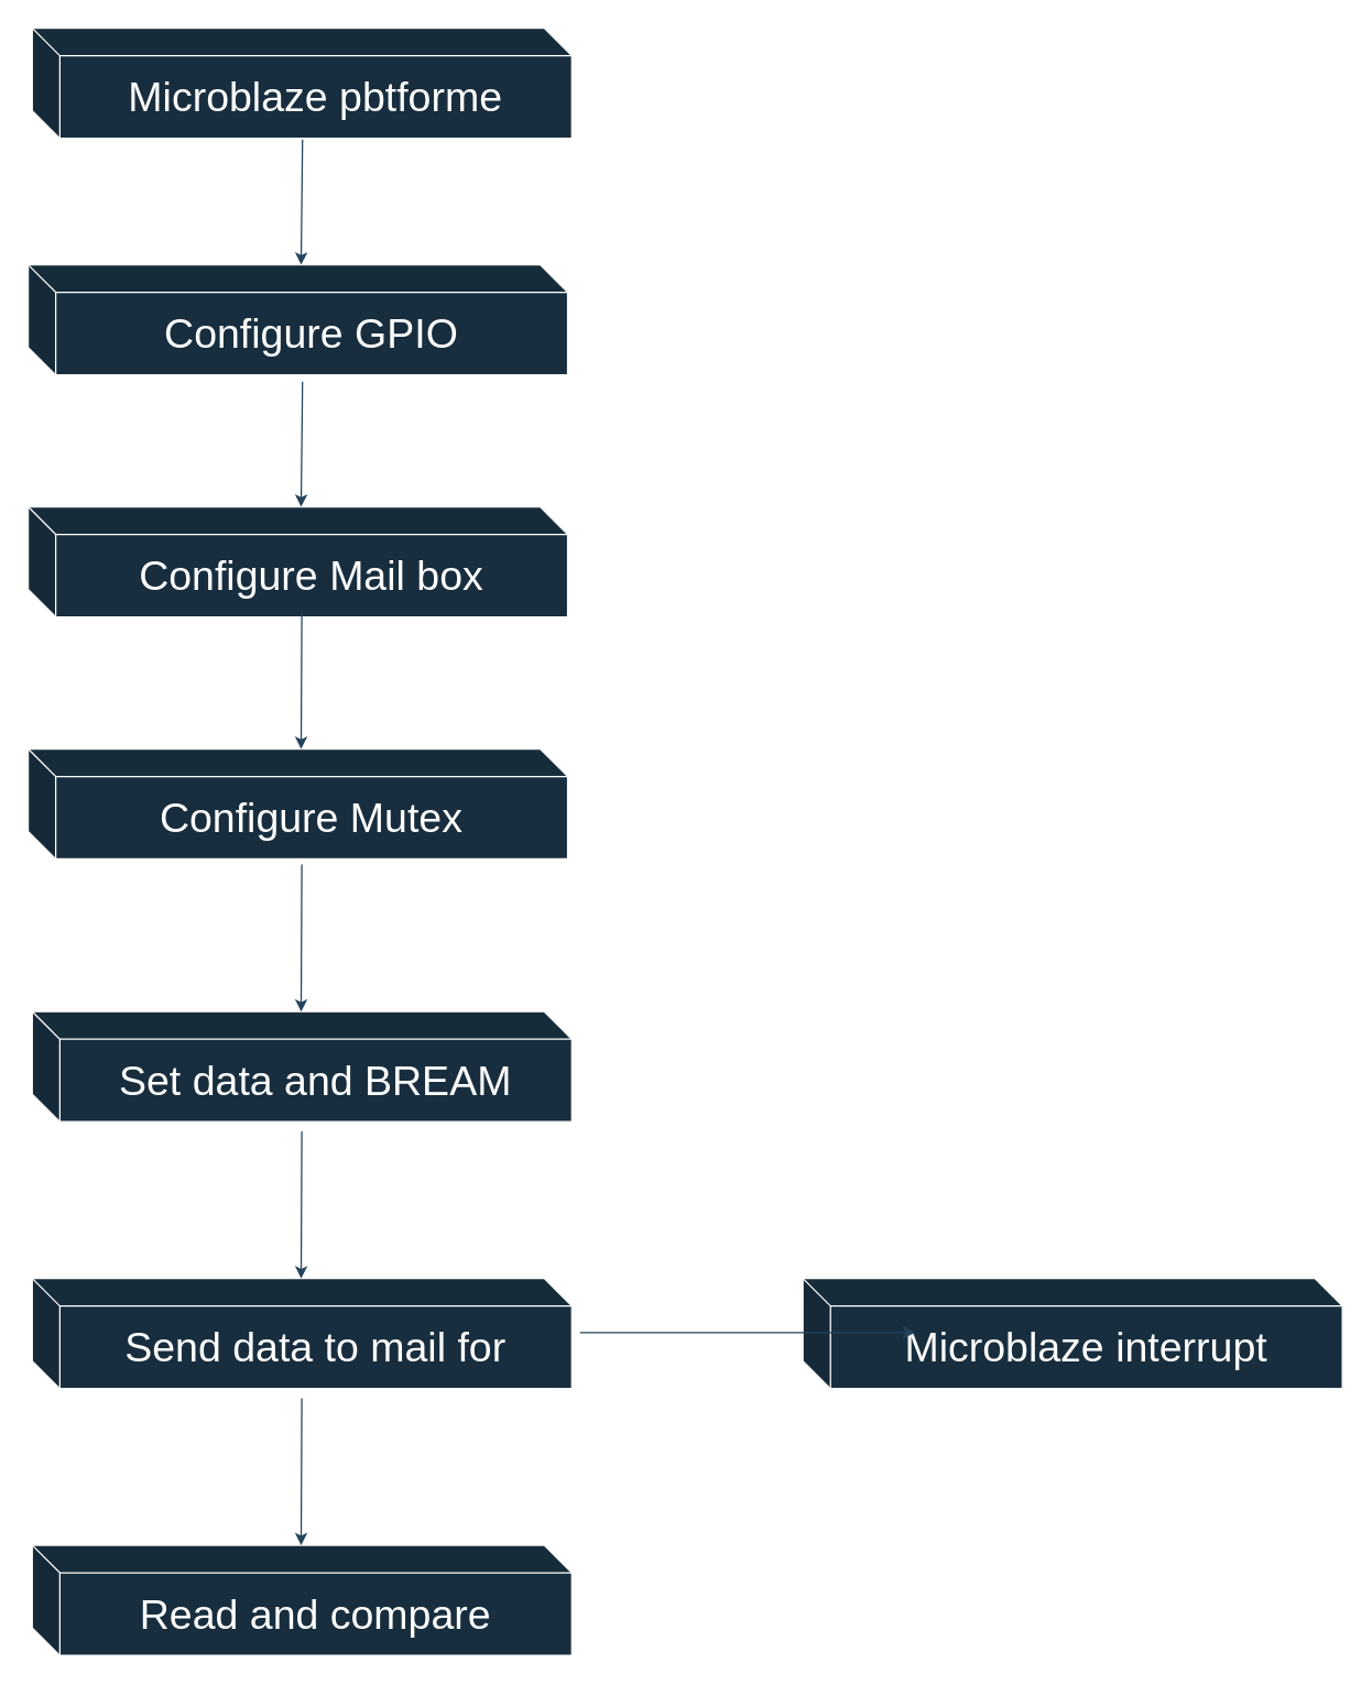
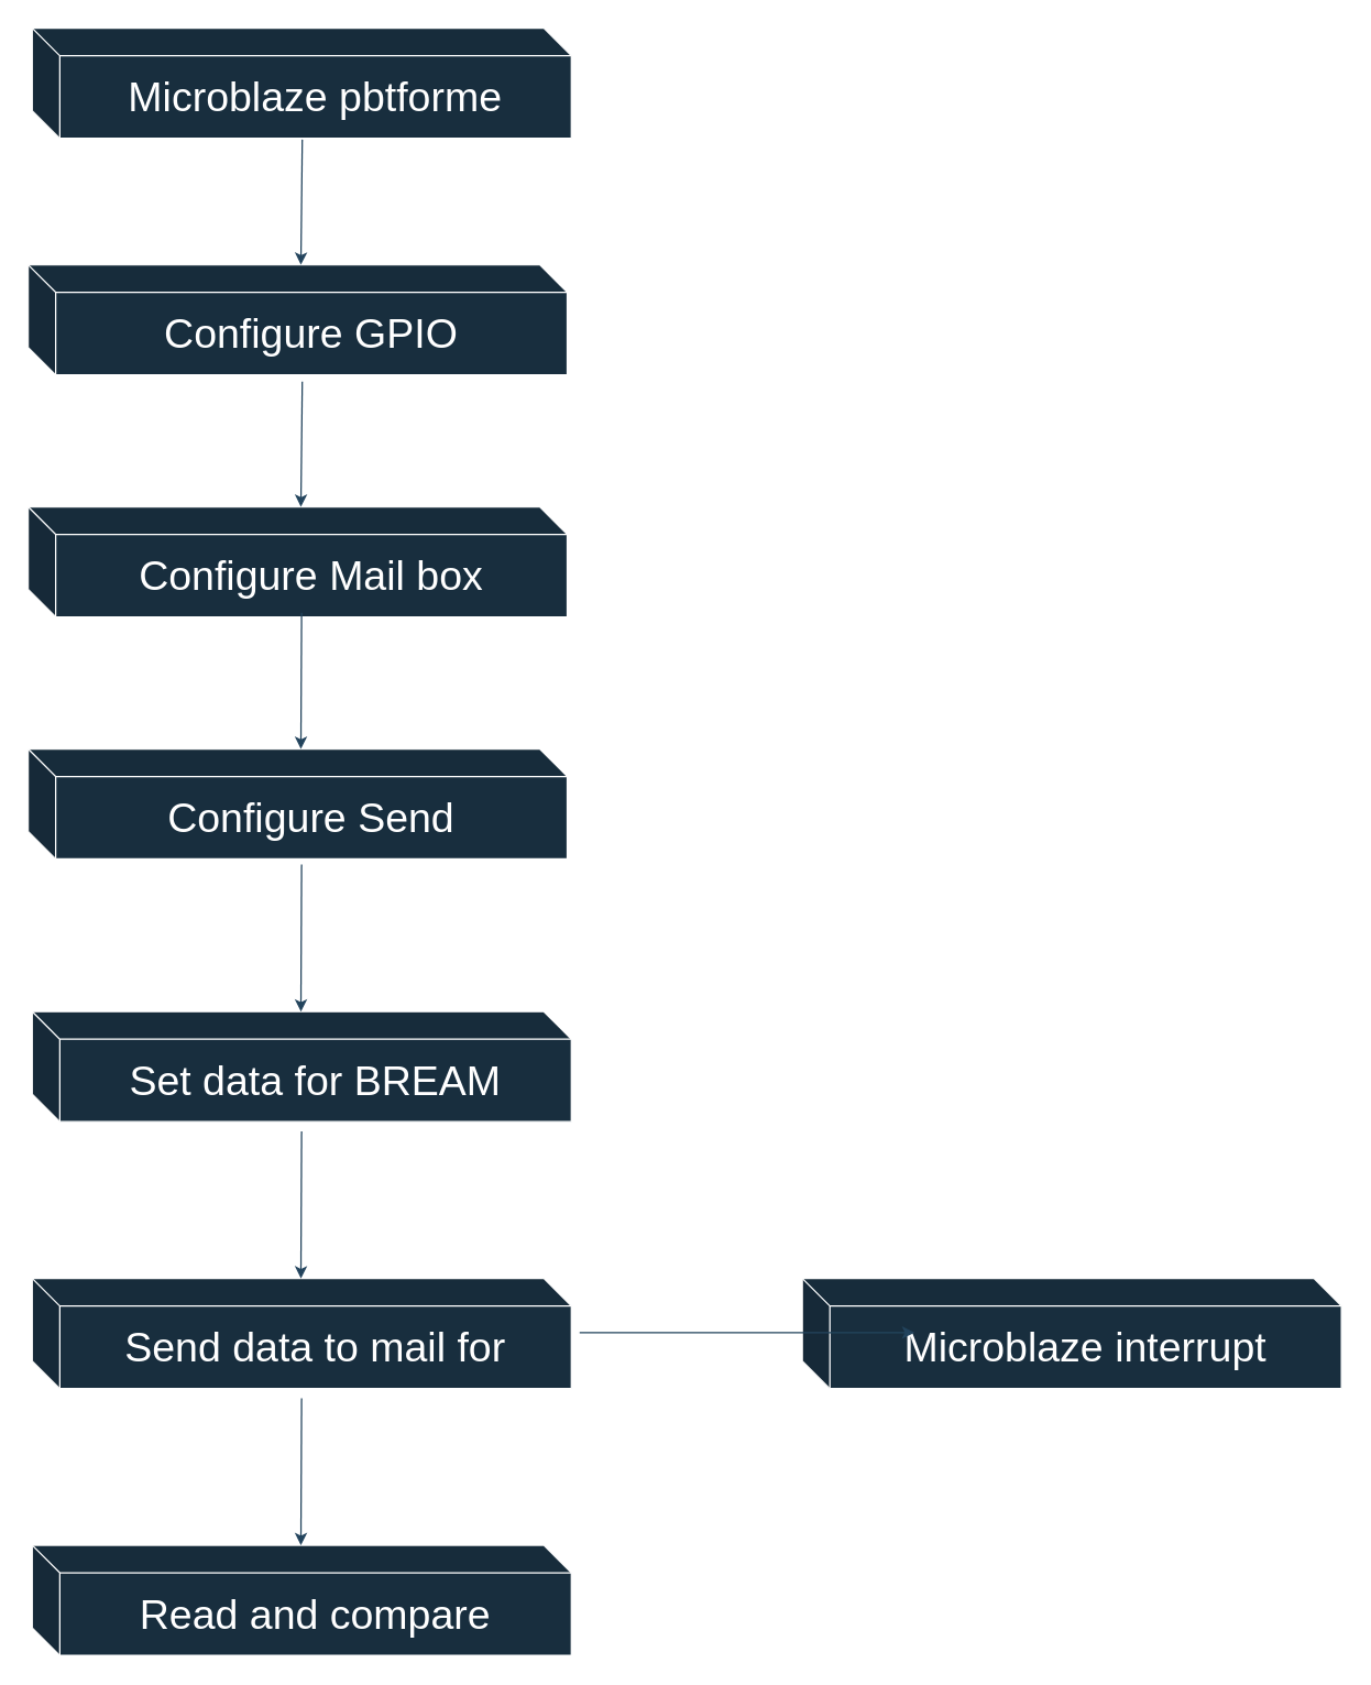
  <mxCell id="0" />
  <mxCell id="1" parent="0" />
  <mxCell id="2" value="&lt;font style=&quot;font-size: 30px;&quot;&gt;Microblaze pbtforme&lt;br&gt;&lt;/font&gt;" style="shape=cube;whiteSpace=wrap;html=1;boundedLbl=1;backgroundOutline=1;darkOpacity=0.05;darkOpacity2=0.1;fillStyle=auto;flipV=0;flipH=0;labelBackgroundColor=none;fillColor=#182E3E;strokeColor=#FFFFFF;fontColor=#FFFFFF;" vertex="1" parent="1"><mxGeometry x="23" y="20" width="392" height="80" as="geometry" /></mxCell>
  <mxCell id="3" value="&lt;font style=&quot;font-size: 30px;&quot;&gt;Configure GPIO&lt;br&gt;&lt;/font&gt;" style="shape=cube;whiteSpace=wrap;html=1;boundedLbl=1;backgroundOutline=1;darkOpacity=0.05;darkOpacity2=0.1;fillStyle=auto;flipV=0;flipH=0;labelBackgroundColor=none;fillColor=#182E3E;strokeColor=#FFFFFF;fontColor=#FFFFFF;" vertex="1" parent="1"><mxGeometry x="20" y="192" width="392" height="80" as="geometry" /></mxCell>
  <mxCell id="4" value="&lt;font style=&quot;font-size: 30px;&quot;&gt;Microblaze interrupt&lt;br&gt;&lt;/font&gt;" style="shape=cube;whiteSpace=wrap;html=1;boundedLbl=1;backgroundOutline=1;darkOpacity=0.05;darkOpacity2=0.1;fillStyle=auto;labelBackgroundColor=none;fillColor=#182E3E;strokeColor=#FFFFFF;fontColor=#FFFFFF;" vertex="1" parent="1"><mxGeometry x="583" y="929" width="392" height="80" as="geometry" /></mxCell>
  <mxCell id="5" value="&lt;font style=&quot;font-size: 30px;&quot;&gt;Read and compare&lt;br&gt;&lt;/font&gt;" style="shape=cube;whiteSpace=wrap;html=1;boundedLbl=1;backgroundOutline=1;darkOpacity=0.05;darkOpacity2=0.1;fillStyle=auto;flipV=0;flipH=0;labelBackgroundColor=none;fillColor=#182E3E;strokeColor=#FFFFFF;fontColor=#FFFFFF;" vertex="1" parent="1"><mxGeometry x="23" y="1123" width="392" height="80" as="geometry" /></mxCell>
  <mxCell id="6" value="&lt;font style=&quot;font-size: 30px;&quot;&gt;Configure Mail box&lt;br&gt;&lt;/font&gt;" style="shape=cube;whiteSpace=wrap;html=1;boundedLbl=1;backgroundOutline=1;darkOpacity=0.05;darkOpacity2=0.1;fillStyle=auto;flipV=0;flipH=0;labelBackgroundColor=none;fillColor=#182E3E;strokeColor=#FFFFFF;fontColor=#FFFFFF;" vertex="1" parent="1"><mxGeometry x="20" y="368" width="392" height="80" as="geometry" /></mxCell>
- <mxCell id="7" value="&lt;font style=&quot;font-size: 30px;&quot;&gt;Configure Mutex&lt;br&gt;&lt;/font&gt;" style="shape=cube;whiteSpace=wrap;html=1;boundedLbl=1;backgroundOutline=1;darkOpacity=0.05;darkOpacity2=0.1;fillStyle=auto;flipV=0;flipH=0;labelBackgroundColor=none;fillColor=#182E3E;strokeColor=#FFFFFF;fontColor=#FFFFFF;" vertex="1" parent="1"><mxGeometry x="20" y="544" width="392" height="80" as="geometry" /></mxCell>
- <mxCell id="8" value="&lt;font style=&quot;font-size: 30px;&quot;&gt;Set data and BREAM&lt;br&gt;&lt;/font&gt;" style="shape=cube;whiteSpace=wrap;html=1;boundedLbl=1;backgroundOutline=1;darkOpacity=0.05;darkOpacity2=0.1;fillStyle=auto;flipV=0;flipH=0;labelBackgroundColor=none;fillColor=#182E3E;strokeColor=#FFFFFF;fontColor=#FFFFFF;" vertex="1" parent="1"><mxGeometry x="23" y="735" width="392" height="80" as="geometry" /></mxCell>
+ <mxCell id="7" value="&lt;font style=&quot;font-size: 30px;&quot;&gt;Configure Send&lt;br&gt;&lt;/font&gt;" style="shape=cube;whiteSpace=wrap;html=1;boundedLbl=1;backgroundOutline=1;darkOpacity=0.05;darkOpacity2=0.1;fillStyle=auto;flipV=0;flipH=0;labelBackgroundColor=none;fillColor=#182E3E;strokeColor=#FFFFFF;fontColor=#FFFFFF;" vertex="1" parent="1"><mxGeometry x="20" y="544" width="392" height="80" as="geometry" /></mxCell>
+ <mxCell id="8" value="&lt;font style=&quot;font-size: 30px;&quot;&gt;Set data for BREAM&lt;br&gt;&lt;/font&gt;" style="shape=cube;whiteSpace=wrap;html=1;boundedLbl=1;backgroundOutline=1;darkOpacity=0.05;darkOpacity2=0.1;fillStyle=auto;flipV=0;flipH=0;labelBackgroundColor=none;fillColor=#182E3E;strokeColor=#FFFFFF;fontColor=#FFFFFF;" vertex="1" parent="1"><mxGeometry x="23" y="735" width="392" height="80" as="geometry" /></mxCell>
  <mxCell id="9" value="&lt;font style=&quot;font-size: 30px;&quot;&gt;Send data to mail for&lt;br&gt;&lt;/font&gt;" style="shape=cube;whiteSpace=wrap;html=1;boundedLbl=1;backgroundOutline=1;darkOpacity=0.05;darkOpacity2=0.1;fillStyle=auto;flipV=0;flipH=0;labelBackgroundColor=none;fillColor=#182E3E;strokeColor=#FFFFFF;fontColor=#FFFFFF;" vertex="1" parent="1"><mxGeometry x="23" y="929" width="392" height="80" as="geometry" /></mxCell>
  <mxCell id="10" value="" style="endArrow=classic;html=1;rounded=0;strokeColor=#23445D;exitX=0;exitY=0;exitDx=206;exitDy=80;exitPerimeter=0;" edge="1" parent="1"><mxGeometry width="50" height="50" relative="1" as="geometry"><mxPoint x="219.33" y="277" as="sourcePoint" /><mxPoint x="218.33" y="368" as="targetPoint" /></mxGeometry></mxCell>
  <mxCell id="11" value="" style="endArrow=classic;html=1;rounded=0;strokeColor=#23445D;exitX=0;exitY=0;exitDx=206;exitDy=80;exitPerimeter=0;" edge="1" parent="1"><mxGeometry width="50" height="50" relative="1" as="geometry"><mxPoint x="218.83" y="445" as="sourcePoint" /><mxPoint x="218.33" y="544" as="targetPoint" /></mxGeometry></mxCell>
  <mxCell id="12" value="" style="endArrow=classic;html=1;rounded=0;strokeColor=#23445D;exitX=0;exitY=0;exitDx=206;exitDy=80;exitPerimeter=0;" edge="1" parent="1"><mxGeometry width="50" height="50" relative="1" as="geometry"><mxPoint x="218.83" y="628" as="sourcePoint" /><mxPoint x="218.33" y="735" as="targetPoint" /></mxGeometry></mxCell>
  <mxCell id="13" value="" style="endArrow=classic;html=1;rounded=0;strokeColor=#23445D;exitX=0;exitY=0;exitDx=206;exitDy=80;exitPerimeter=0;" edge="1" parent="1"><mxGeometry width="50" height="50" relative="1" as="geometry"><mxPoint x="219.33" y="101" as="sourcePoint" /><mxPoint x="218.33" y="192" as="targetPoint" /></mxGeometry></mxCell>
  <mxCell id="14" value="" style="endArrow=classic;html=1;rounded=0;strokeColor=#23445D;exitX=0;exitY=0;exitDx=206;exitDy=80;exitPerimeter=0;" edge="1" parent="1"><mxGeometry width="50" height="50" relative="1" as="geometry"><mxPoint x="218.83" y="1016" as="sourcePoint" /><mxPoint x="218.33" y="1123" as="targetPoint" /></mxGeometry></mxCell>
  <mxCell id="15" value="" style="endArrow=classic;html=1;rounded=0;strokeColor=#23445D;exitX=0;exitY=0;exitDx=206;exitDy=80;exitPerimeter=0;" edge="1" parent="1"><mxGeometry width="50" height="50" relative="1" as="geometry"><mxPoint x="421" y="968.33" as="sourcePoint" /><mxPoint x="664.5" y="968.33" as="targetPoint" /></mxGeometry></mxCell>
  <mxCell id="16" value="" style="endArrow=classic;html=1;rounded=0;strokeColor=#23445D;exitX=0;exitY=0;exitDx=206;exitDy=80;exitPerimeter=0;" edge="1" parent="1"><mxGeometry width="50" height="50" relative="1" as="geometry"><mxPoint x="218.83" y="822" as="sourcePoint" /><mxPoint x="218.33" y="929" as="targetPoint" /></mxGeometry></mxCell>
